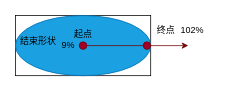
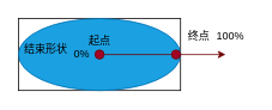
  <mxCell id="0" />
  <mxCell id="1" parent="0" />
  <mxCell id="2" value="" style="rounded=0;whiteSpace=wrap;html=1;" vertex="1" parent="1"><mxGeometry x="20" y="20" width="180" height="80" as="geometry" /></mxCell>
  <mxCell id="3" value="" style="ellipse;whiteSpace=wrap;html=1;fillColor=#1ba1e2;fontColor=#ffffff;strokeColor=#006EAF;" vertex="1" parent="1"><mxGeometry x="20" y="20" width="180" height="80" as="geometry" /></mxCell>
  <mxCell id="4" value="" style="endArrow=classic;html=1;fillColor=#a20025;strokeColor=#6F0000;startArrow=none;" edge="1" parent="1" source="5"><mxGeometry width="50" height="50" relative="1" as="geometry"><mxPoint x="110" y="60" as="sourcePoint" /><mxPoint x="250" y="60" as="targetPoint" /></mxGeometry></mxCell>
  <mxCell id="5" value="" style="ellipse;whiteSpace=wrap;html=1;aspect=fixed;fillColor=#a20025;fontColor=#ffffff;strokeColor=#6F0000;" vertex="1" parent="1"><mxGeometry x="190" y="55" width="10" height="10" as="geometry" /></mxCell>
  <mxCell id="6" value="" style="endArrow=none;html=1;fillColor=#a20025;strokeColor=#6F0000;startArrow=none;" edge="1" parent="1" source="7" target="5"><mxGeometry width="50" height="50" relative="1" as="geometry"><mxPoint x="110" y="60" as="sourcePoint" /><mxPoint x="250" y="60" as="targetPoint" /></mxGeometry></mxCell>
  <mxCell id="7" value="" style="ellipse;whiteSpace=wrap;html=1;aspect=fixed;fillColor=#a20025;fontColor=#ffffff;strokeColor=#6F0000;" vertex="1" parent="1"><mxGeometry x="105" y="55" width="10" height="10" as="geometry" /></mxCell>
  <mxCell id="8" value="" style="endArrow=none;html=1;fillColor=#a20025;strokeColor=#6F0000;" edge="1" parent="1" target="7"><mxGeometry width="50" height="50" relative="1" as="geometry"><mxPoint x="110" y="60" as="sourcePoint" /><mxPoint x="190" y="60" as="targetPoint" /></mxGeometry></mxCell>
  <mxCell id="9" value="起点" style="text;html=1;align=center;verticalAlign=middle;resizable=0;points=[];autosize=1;strokeColor=none;fillColor=none;" vertex="1" parent="1"><mxGeometry x="90" y="35" width="40" height="20" as="geometry" /></mxCell>
  <mxCell id="10" value="终点" style="text;html=1;align=center;verticalAlign=middle;resizable=0;points=[];autosize=1;strokeColor=none;fillColor=none;" vertex="1" parent="1"><mxGeometry x="200" y="30" width="40" height="20" as="geometry" /></mxCell>
- <mxCell id="11" value="9%" style="text;html=1;align=center;verticalAlign=middle;resizable=0;points=[];autosize=1;strokeColor=none;fillColor=none;" vertex="1" parent="1"><mxGeometry x="75" y="50" width="30" height="20" as="geometry" /></mxCell>
- <mxCell id="12" value="102%" style="text;html=1;align=center;verticalAlign=middle;resizable=0;points=[];autosize=1;strokeColor=none;fillColor=none;" vertex="1" parent="1"><mxGeometry x="230" y="30" width="50" height="20" as="geometry" /></mxCell>
+ <mxCell id="11" value="0%" style="text;html=1;align=center;verticalAlign=middle;resizable=0;points=[];autosize=1;strokeColor=none;fillColor=none;" vertex="1" parent="1"><mxGeometry x="75" y="50" width="30" height="20" as="geometry" /></mxCell>
+ <mxCell id="12" value="100%" style="text;html=1;align=center;verticalAlign=middle;resizable=0;points=[];autosize=1;strokeColor=none;fillColor=none;" vertex="1" parent="1"><mxGeometry x="230" y="30" width="50" height="20" as="geometry" /></mxCell>
  <mxCell id="13" value="结束形状" style="text;html=1;align=center;verticalAlign=middle;resizable=0;points=[];autosize=1;strokeColor=none;fillColor=none;" vertex="1" parent="1"><mxGeometry x="20" y="45" width="60" height="20" as="geometry" /></mxCell>
